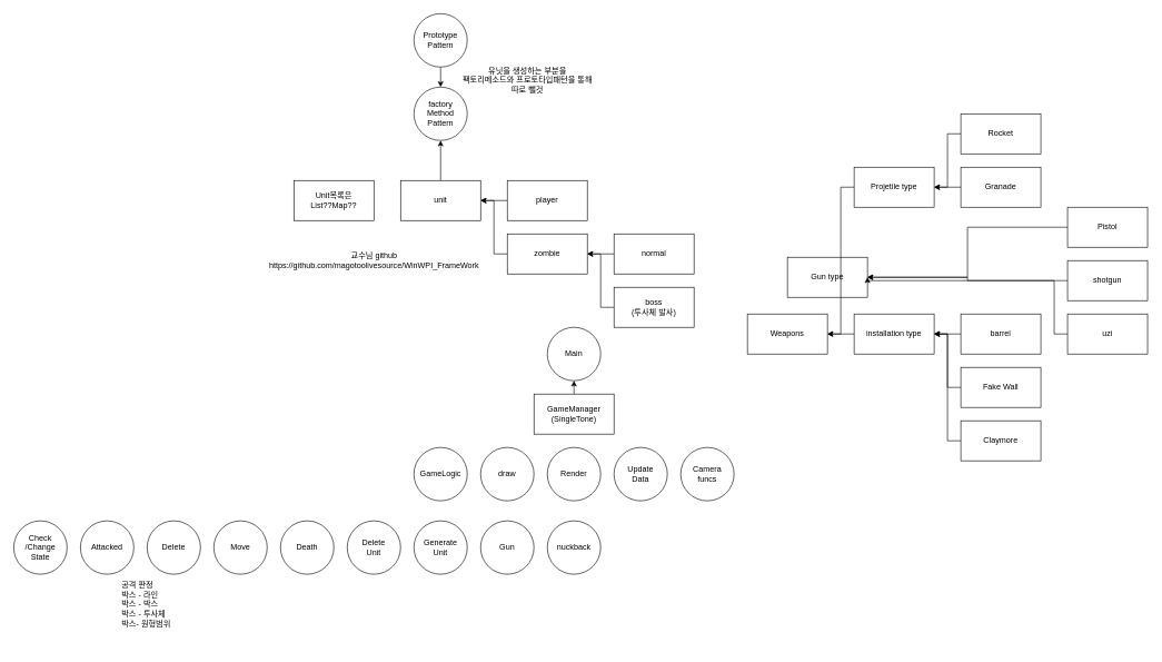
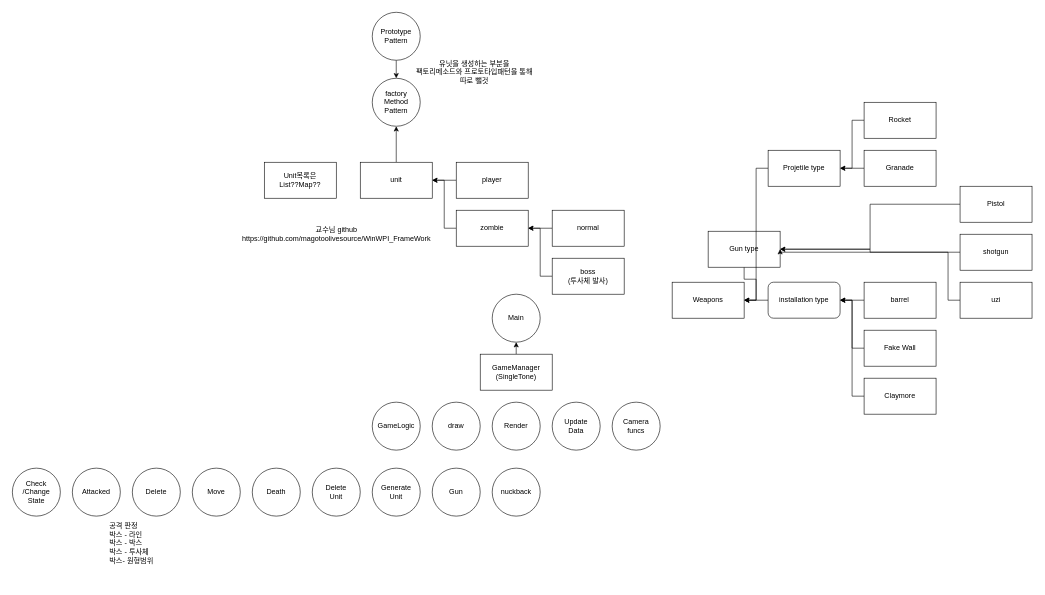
  <mxCell id="0" />
  <mxCell id="1" parent="0" />
  <mxCell id="2" style="edgeStyle=orthogonalEdgeStyle;rounded=0;orthogonalLoop=1;jettySize=auto;html=1;entryX=0.5;entryY=1;entryDx=0;entryDy=0;" edge="1" parent="1" source="3" target="23"><mxGeometry relative="1" as="geometry" /></mxCell>
  <mxCell id="3" value="unit" style="rounded=0;whiteSpace=wrap;html=1;" vertex="1" parent="1"><mxGeometry x="600" y="270" width="120" height="60" as="geometry" /></mxCell>
  <mxCell id="4" style="edgeStyle=orthogonalEdgeStyle;rounded=0;orthogonalLoop=1;jettySize=auto;html=1;entryX=1;entryY=0.5;entryDx=0;entryDy=0;" edge="1" parent="1" source="5" target="3"><mxGeometry relative="1" as="geometry" /></mxCell>
  <mxCell id="5" value="player" style="rounded=0;whiteSpace=wrap;html=1;" vertex="1" parent="1"><mxGeometry x="760" y="270" width="120" height="60" as="geometry" /></mxCell>
  <mxCell id="6" style="edgeStyle=orthogonalEdgeStyle;rounded=0;orthogonalLoop=1;jettySize=auto;html=1;entryX=1;entryY=0.5;entryDx=0;entryDy=0;" edge="1" parent="1" source="7" target="3"><mxGeometry relative="1" as="geometry" /></mxCell>
  <mxCell id="7" value="zombie" style="rounded=0;whiteSpace=wrap;html=1;" vertex="1" parent="1"><mxGeometry x="760" y="350" width="120" height="60" as="geometry" /></mxCell>
  <mxCell id="8" style="edgeStyle=orthogonalEdgeStyle;rounded=0;orthogonalLoop=1;jettySize=auto;html=1;exitX=0;exitY=0.5;exitDx=0;exitDy=0;" edge="1" parent="1" source="9"><mxGeometry relative="1" as="geometry"><mxPoint x="880" y="380" as="targetPoint" /></mxGeometry></mxCell>
  <mxCell id="9" value="normal" style="rounded=0;whiteSpace=wrap;html=1;" vertex="1" parent="1"><mxGeometry x="920" y="350" width="120" height="60" as="geometry" /></mxCell>
  <mxCell id="10" style="edgeStyle=orthogonalEdgeStyle;rounded=0;orthogonalLoop=1;jettySize=auto;html=1;entryX=1;entryY=0.5;entryDx=0;entryDy=0;" edge="1" parent="1" source="11" target="7"><mxGeometry relative="1" as="geometry" /></mxCell>
  <mxCell id="11" value="boss&lt;div&gt;(투사체 발사)&lt;/div&gt;" style="rounded=0;whiteSpace=wrap;html=1;" vertex="1" parent="1"><mxGeometry x="920" y="430" width="120" height="60" as="geometry" /></mxCell>
  <mxCell id="12" value="GameLogic" style="ellipse;whiteSpace=wrap;html=1;aspect=fixed;" vertex="1" parent="1"><mxGeometry x="620" y="670" width="80" height="80" as="geometry" /></mxCell>
  <mxCell id="13" value="Camera&lt;div&gt;funcs&lt;/div&gt;" style="ellipse;whiteSpace=wrap;html=1;aspect=fixed;" vertex="1" parent="1"><mxGeometry x="1020" y="670" width="80" height="80" as="geometry" /></mxCell>
  <mxCell id="14" value="Main" style="ellipse;whiteSpace=wrap;html=1;aspect=fixed;" vertex="1" parent="1"><mxGeometry x="820" y="490" width="80" height="80" as="geometry" /></mxCell>
  <mxCell id="15" value="Weapons" style="rounded=0;whiteSpace=wrap;html=1;" vertex="1" parent="1"><mxGeometry x="1120" y="470" width="120" height="60" as="geometry" /></mxCell>
  <mxCell id="16" style="edgeStyle=orthogonalEdgeStyle;rounded=0;orthogonalLoop=1;jettySize=auto;html=1;entryX=1;entryY=0.5;entryDx=0;entryDy=0;" edge="1" parent="1" source="17" target="15"><mxGeometry relative="1" as="geometry" /></mxCell>
- <mxCell id="17" value="installation type" style="rounded=0;whiteSpace=wrap;html=1;" vertex="1" parent="1"><mxGeometry x="1280" y="470" width="120" height="60" as="geometry" /></mxCell>
+ <mxCell id="17" value="installation type" style="whiteSpace=wrap;html=1;rounded=1;" vertex="1" parent="1"><mxGeometry x="1280" y="470" width="120" height="60" as="geometry" /></mxCell>
  <mxCell id="18" style="edgeStyle=orthogonalEdgeStyle;rounded=0;orthogonalLoop=1;jettySize=auto;html=1;exitX=0.5;exitY=0;exitDx=0;exitDy=0;entryX=0.5;entryY=1;entryDx=0;entryDy=0;" edge="1" parent="1" source="19" target="14"><mxGeometry relative="1" as="geometry" /></mxCell>
  <mxCell id="19" value="GameManager&lt;div&gt;(SingleTone)&lt;/div&gt;" style="rounded=0;whiteSpace=wrap;html=1;" vertex="1" parent="1"><mxGeometry x="800" y="590" width="120" height="60" as="geometry" /></mxCell>
  <mxCell id="20" value="draw" style="ellipse;whiteSpace=wrap;html=1;aspect=fixed;" vertex="1" parent="1"><mxGeometry x="720" y="670" width="80" height="80" as="geometry" /></mxCell>
  <mxCell id="21" value="Render" style="ellipse;whiteSpace=wrap;html=1;aspect=fixed;" vertex="1" parent="1"><mxGeometry x="820" y="670" width="80" height="80" as="geometry" /></mxCell>
  <mxCell id="22" value="Update&lt;div&gt;Data&lt;/div&gt;" style="ellipse;whiteSpace=wrap;html=1;aspect=fixed;" vertex="1" parent="1"><mxGeometry x="920" y="670" width="80" height="80" as="geometry" /></mxCell>
  <mxCell id="23" value="factory&lt;div&gt;Method&lt;/div&gt;&lt;div&gt;Pattern&lt;/div&gt;" style="ellipse;whiteSpace=wrap;html=1;aspect=fixed;" vertex="1" parent="1"><mxGeometry x="620" y="130" width="80" height="80" as="geometry" /></mxCell>
  <mxCell id="24" style="edgeStyle=orthogonalEdgeStyle;rounded=0;orthogonalLoop=1;jettySize=auto;html=1;exitX=0.5;exitY=1;exitDx=0;exitDy=0;entryX=0.5;entryY=0;entryDx=0;entryDy=0;" edge="1" parent="1" source="25" target="23"><mxGeometry relative="1" as="geometry" /></mxCell>
  <mxCell id="25" value="Prototype&lt;div&gt;Pattern&lt;/div&gt;" style="ellipse;whiteSpace=wrap;html=1;aspect=fixed;" vertex="1" parent="1"><mxGeometry x="620" y="20" width="80" height="80" as="geometry" /></mxCell>
  <mxCell id="26" value="유닛을 생성하는 부분을&lt;div&gt;팩토리메소드와 프로토타입패턴을 통해&lt;/div&gt;&lt;div&gt;따로 뺄것&lt;/div&gt;" style="text;html=1;align=center;verticalAlign=middle;resizable=0;points=[];autosize=1;strokeColor=none;fillColor=none;" vertex="1" parent="1"><mxGeometry x="680" y="90" width="220" height="60" as="geometry" /></mxCell>
+ <mxCell id="27" style="edgeStyle=orthogonalEdgeStyle;rounded=0;orthogonalLoop=1;jettySize=auto;html=1;entryX=1;entryY=0.5;entryDx=0;entryDy=0;" edge="1" parent="1" source="28" target="15"><mxGeometry relative="1" as="geometry" /></mxCell>
  <mxCell id="28" value="Gun type" style="rounded=0;whiteSpace=wrap;html=1;" vertex="1" parent="1"><mxGeometry x="1180" y="385" width="120" height="60" as="geometry" /></mxCell>
  <mxCell id="29" style="edgeStyle=orthogonalEdgeStyle;rounded=0;orthogonalLoop=1;jettySize=auto;html=1;entryX=1;entryY=0.5;entryDx=0;entryDy=0;" edge="1" parent="1" source="30" target="15"><mxGeometry relative="1" as="geometry" /></mxCell>
  <mxCell id="30" value="Projetile type" style="rounded=0;whiteSpace=wrap;html=1;" vertex="1" parent="1"><mxGeometry x="1280" y="250" width="120" height="60" as="geometry" /></mxCell>
  <mxCell id="31" style="edgeStyle=orthogonalEdgeStyle;rounded=0;orthogonalLoop=1;jettySize=auto;html=1;entryX=1;entryY=0.5;entryDx=0;entryDy=0;" edge="1" parent="1" source="32" target="17"><mxGeometry relative="1" as="geometry" /></mxCell>
  <mxCell id="32" value="Fake Wall" style="rounded=0;whiteSpace=wrap;html=1;" vertex="1" parent="1"><mxGeometry x="1440" y="550" width="120" height="60" as="geometry" /></mxCell>
  <mxCell id="33" style="edgeStyle=orthogonalEdgeStyle;rounded=0;orthogonalLoop=1;jettySize=auto;html=1;entryX=1;entryY=0.5;entryDx=0;entryDy=0;" edge="1" parent="1" source="34" target="17"><mxGeometry relative="1" as="geometry" /></mxCell>
  <mxCell id="34" value="barrel" style="rounded=0;whiteSpace=wrap;html=1;" vertex="1" parent="1"><mxGeometry x="1440" y="470" width="120" height="60" as="geometry" /></mxCell>
  <mxCell id="35" style="edgeStyle=orthogonalEdgeStyle;rounded=0;orthogonalLoop=1;jettySize=auto;html=1;entryX=1;entryY=0.5;entryDx=0;entryDy=0;" edge="1" parent="1" source="36" target="17"><mxGeometry relative="1" as="geometry" /></mxCell>
  <mxCell id="36" value="Claymore" style="rounded=0;whiteSpace=wrap;html=1;" vertex="1" parent="1"><mxGeometry x="1440" y="630" width="120" height="60" as="geometry" /></mxCell>
  <mxCell id="37" style="edgeStyle=orthogonalEdgeStyle;rounded=0;orthogonalLoop=1;jettySize=auto;html=1;entryX=1;entryY=0.5;entryDx=0;entryDy=0;" edge="1" parent="1" source="38" target="28"><mxGeometry relative="1" as="geometry"><Array as="points"><mxPoint x="1580" y="500" /><mxPoint x="1580" y="420" /></Array></mxGeometry></mxCell>
  <mxCell id="38" value="uzi" style="rounded=0;whiteSpace=wrap;html=1;" vertex="1" parent="1"><mxGeometry x="1600" y="470" width="120" height="60" as="geometry" /></mxCell>
  <mxCell id="39" style="edgeStyle=orthogonalEdgeStyle;rounded=0;orthogonalLoop=1;jettySize=auto;html=1;entryX=1;entryY=0.5;entryDx=0;entryDy=0;" edge="1" parent="1" source="40" target="28"><mxGeometry relative="1" as="geometry" /></mxCell>
  <mxCell id="40" value="shotgun" style="rounded=0;whiteSpace=wrap;html=1;" vertex="1" parent="1"><mxGeometry x="1600" y="390" width="120" height="60" as="geometry" /></mxCell>
  <mxCell id="41" style="edgeStyle=orthogonalEdgeStyle;rounded=0;orthogonalLoop=1;jettySize=auto;html=1;entryX=1;entryY=0.5;entryDx=0;entryDy=0;" edge="1" parent="1" source="42" target="28"><mxGeometry relative="1" as="geometry" /></mxCell>
  <mxCell id="42" value="Pistol" style="rounded=0;whiteSpace=wrap;html=1;" vertex="1" parent="1"><mxGeometry x="1600" y="310" width="120" height="60" as="geometry" /></mxCell>
  <mxCell id="43" style="edgeStyle=orthogonalEdgeStyle;rounded=0;orthogonalLoop=1;jettySize=auto;html=1;entryX=1;entryY=0.5;entryDx=0;entryDy=0;" edge="1" parent="1" source="44" target="30"><mxGeometry relative="1" as="geometry" /></mxCell>
  <mxCell id="44" value="Granade" style="rounded=0;whiteSpace=wrap;html=1;" vertex="1" parent="1"><mxGeometry x="1440" y="250" width="120" height="60" as="geometry" /></mxCell>
  <mxCell id="45" style="edgeStyle=orthogonalEdgeStyle;rounded=0;orthogonalLoop=1;jettySize=auto;html=1;entryX=1;entryY=0.5;entryDx=0;entryDy=0;" edge="1" parent="1" source="46" target="30"><mxGeometry relative="1" as="geometry" /></mxCell>
  <mxCell id="46" value="Rocket" style="rounded=0;whiteSpace=wrap;html=1;" vertex="1" parent="1"><mxGeometry x="1440" y="170" width="120" height="60" as="geometry" /></mxCell>
  <mxCell id="47" value="Delete" style="ellipse;whiteSpace=wrap;html=1;aspect=fixed;" vertex="1" parent="1"><mxGeometry x="220" y="780" width="80" height="80" as="geometry" /></mxCell>
  <mxCell id="48" value="Move" style="ellipse;whiteSpace=wrap;html=1;aspect=fixed;" vertex="1" parent="1"><mxGeometry x="320" y="780" width="80" height="80" as="geometry" /></mxCell>
  <mxCell id="49" value="Death" style="ellipse;whiteSpace=wrap;html=1;aspect=fixed;" vertex="1" parent="1"><mxGeometry x="420" y="780" width="80" height="80" as="geometry" /></mxCell>
  <mxCell id="50" value="&lt;div&gt;Attacked&lt;/div&gt;" style="ellipse;whiteSpace=wrap;html=1;aspect=fixed;" vertex="1" parent="1"><mxGeometry x="120" y="780" width="80" height="80" as="geometry" /></mxCell>
  <mxCell id="51" value="&lt;div&gt;Check&lt;/div&gt;&lt;div&gt;/Change&lt;/div&gt;State" style="ellipse;whiteSpace=wrap;html=1;aspect=fixed;" vertex="1" parent="1"><mxGeometry x="20" y="780" width="80" height="80" as="geometry" /></mxCell>
  <mxCell id="52" value="Delete&lt;div&gt;Unit&lt;/div&gt;" style="ellipse;whiteSpace=wrap;html=1;aspect=fixed;" vertex="1" parent="1"><mxGeometry x="520" y="780" width="80" height="80" as="geometry" /></mxCell>
  <mxCell id="53" value="Generate&lt;br&gt;&lt;div&gt;Unit&lt;/div&gt;" style="ellipse;whiteSpace=wrap;html=1;aspect=fixed;" vertex="1" parent="1"><mxGeometry x="620" y="780" width="80" height="80" as="geometry" /></mxCell>
  <mxCell id="54" value="Unit목록은&lt;div&gt;List??Map??&lt;/div&gt;" style="rounded=0;whiteSpace=wrap;html=1;" vertex="1" parent="1"><mxGeometry x="440" y="270" width="120" height="60" as="geometry" /></mxCell>
  <mxCell id="55" value="Gun" style="ellipse;whiteSpace=wrap;html=1;aspect=fixed;" vertex="1" parent="1"><mxGeometry x="720" y="780" width="80" height="80" as="geometry" /></mxCell>
  <mxCell id="56" value="nuckback" style="ellipse;whiteSpace=wrap;html=1;aspect=fixed;" vertex="1" parent="1"><mxGeometry x="820" y="780" width="80" height="80" as="geometry" /></mxCell>
  <mxCell id="57" value="공격 판정&lt;div&gt;박스 - 라인&lt;/div&gt;&lt;div&gt;박스 - 박스&lt;/div&gt;&lt;div&gt;박스 - 투사체&lt;/div&gt;&lt;div&gt;박스- 원형범위&lt;/div&gt;" style="text;html=1;align=left;verticalAlign=middle;whiteSpace=wrap;rounded=0;" vertex="1" parent="1"><mxGeometry x="180" y="840" width="160" height="130" as="geometry" /></mxCell>
  <mxCell id="58" value="&lt;div&gt;교수님 github&lt;/div&gt;https://github.com/magotoolivesource/WinWPI_FrameWork" style="text;html=1;align=center;verticalAlign=middle;resizable=0;points=[];autosize=1;strokeColor=none;fillColor=none;" vertex="1" parent="1"><mxGeometry x="390" y="370" width="340" height="40" as="geometry" /></mxCell>
